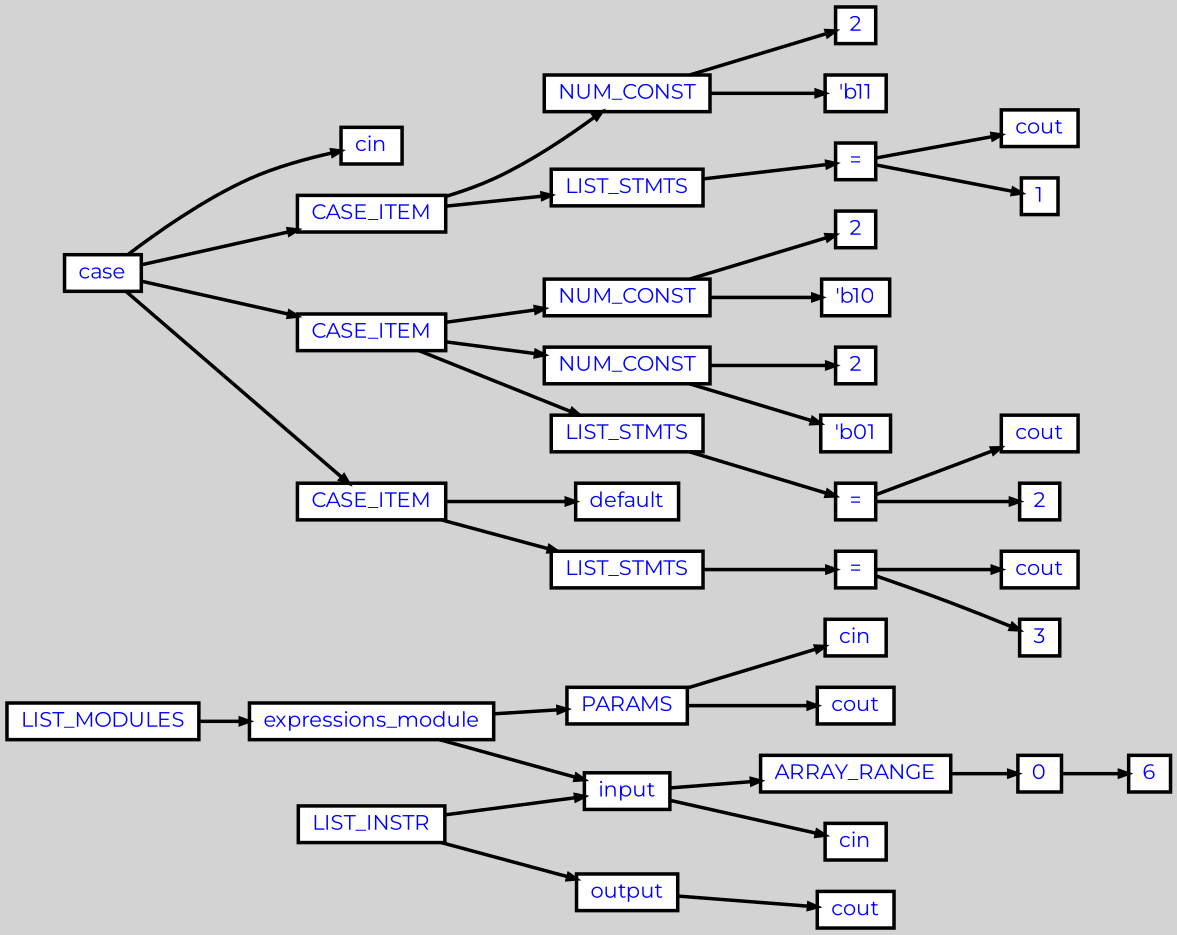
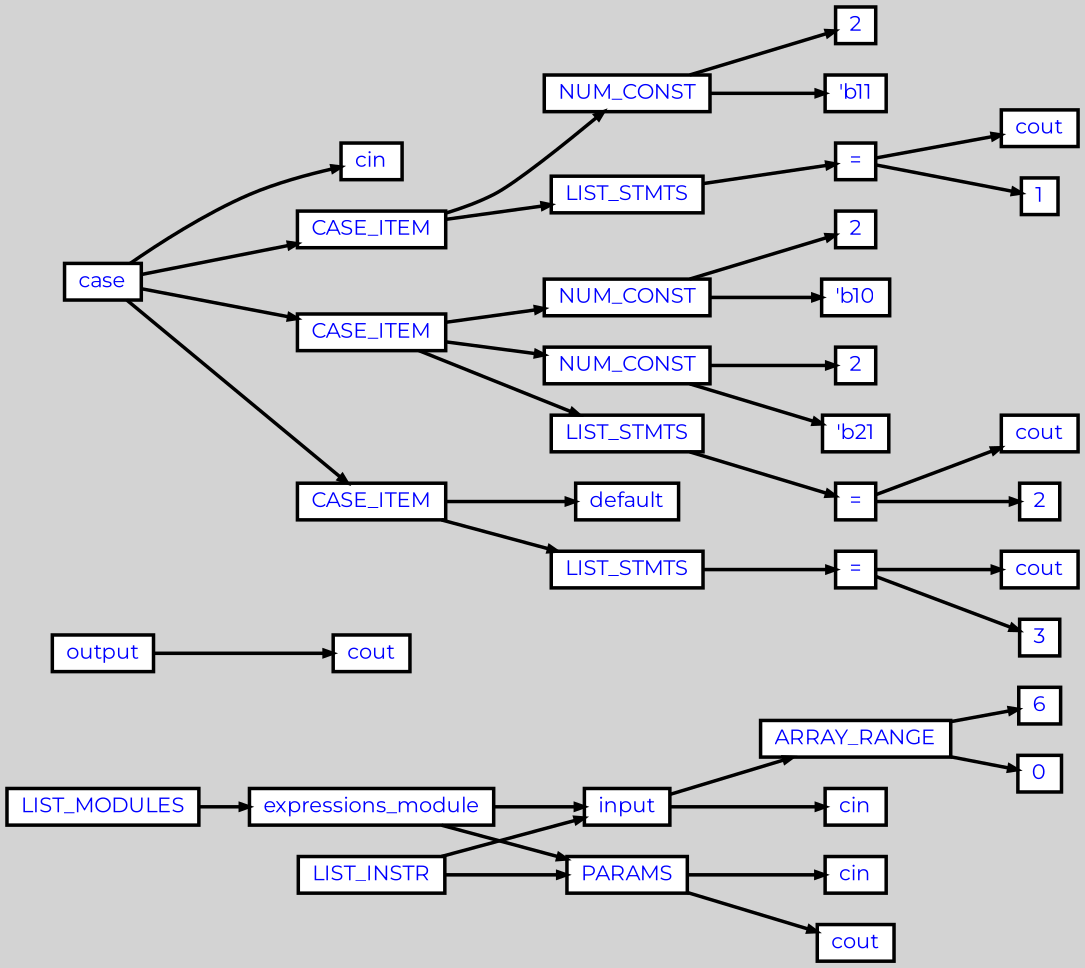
  digraph {
    bgcolor=lightgrey
    fontname=Montserrat
    ordering=out
    rankdir=LR
    ranksep=.4
    node [color=black fillcolor=white fixedsize=false fontcolor=blue fontname=Montserrat fontsize=12 shape=box style="filled, solid, bold"]
    edge [arrowsize=.5 color=black fontname=Montserrat style=bold]
    n1 [height=.25 label=LIST_MODULES width=.25]
    n2 [height=.25 label=expressions_module width=.25]
    n3 [height=.25 label=PARAMS width=.25]
    n4 [height=.25 label=input width=.25]
    n5 [height=.25 label=cin width=.25]
    n6 [height=.25 label=cout width=.25]
    n7 [height=.25 label=LIST_INSTR width=.25]
    n8 [height=.25 label=output width=.25]
    n9 [height=.25 label=ARRAY_RANGE width=.25]
    n10 [height=.25 label=cin width=.25]
    n11 [height=.25 label=cout width=.25]
    n12 [height=.25 label=case width=.25]
    n13 [height=.25 label=cin width=.25]
    n14 [height=.25 label=CASE_ITEM width=.25]
    n15 [height=.25 label=CASE_ITEM width=.25]
    n16 [height=.25 label=CASE_ITEM width=.25]
    n17 [height=.25 label=6 width=.25]
    n18 [height=.25 label=0 width=.25]
    n19 [height=.25 label=NUM_CONST width=.25]
    n20 [height=.25 label=LIST_STMTS width=.25]
    n21 [height=.25 label=NUM_CONST width=.25]
    n22 [height=.25 label=NUM_CONST width=.25]
    n23 [height=.25 label=LIST_STMTS width=.25]
    n24 [height=.25 label=default width=.25]
    n25 [height=.25 label=LIST_STMTS width=.25]
    n26 [height=.25 label=2 width=.25]
    n27 [height=.25 label="'b11" width=.25]
    n28 [height=.25 label="=" width=.25]
    n29 [height=.25 label=cout width=.25]
    n30 [height=.25 label=1 width=.25]
    n31 [height=.25 label=2 width=.25]
    n32 [height=.25 label="'b10" width=.25]
    n33 [height=.25 label=2 width=.25]
-   n34 [height=.25 label="'b01" width=.25]
+   n34 [height=.25 label="'b21" width=.25]
    n35 [height=.25 label="=" width=.25]
    n36 [height=.25 label=cout width=.25]
    n37 [height=.25 label=2 width=.25]
    n38 [height=.25 label="=" width=.25]
    n39 [height=.25 label=cout width=.25]
    n40 [height=.25 label=3 width=.25]
    n1 -> n2
    n2 -> n3
    n2 -> n4
    n3 -> n5
    n3 -> n6
    n4 -> n9
    n4 -> n10
    n7 -> n4
-   n7 -> n8
+   n7 -> n3
    n8 -> n11
-   n18 -> n17
+   n9 -> n17
    n9 -> n18
    n12 -> n13
    n12 -> n14
    n12 -> n15
    n12 -> n16
    n14 -> n19
    n14 -> n20
    n15 -> n21
    n15 -> n22
    n15 -> n23
    n16 -> n24
    n16 -> n25
    n19 -> n26
    n19 -> n27
    n20 -> n28
    n21 -> n31
    n21 -> n32
    n22 -> n33
    n22 -> n34
    n23 -> n35
    n25 -> n38
    n28 -> n29
    n28 -> n30
    n35 -> n36
    n35 -> n37
    n38 -> n39
    n38 -> n40
  }
